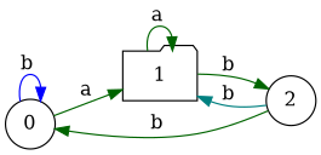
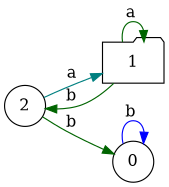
  digraph {
    rankdir=LR
    node [shape=circle]
    edge [color=darkgreen]
    0
    1 [shape=folder]
    2
    0 -> 0 [color=blue label="b "]
-   0 -> 1 [label="a "]
    1 -> 1 [label="a "]
    1 -> 2 [label="b "]
    2 -> 0 [label="b "]
-   2 -> 1 [color=teal label="b "]
+   2 -> 1 [color=teal label="a "]
  }
